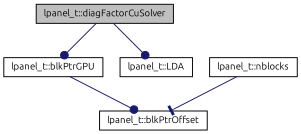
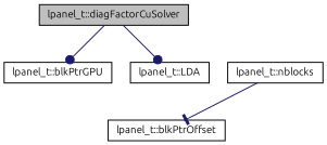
  digraph {
    fontname=Ubuntu
    rankdir=TB
    node [color=black fillcolor=white fontname=Ubuntu fontsize=10 shape=record style=filled]
    edge [arrowhead=dot color=midnightblue fontname=Ubuntu fontsize=10 labelfontname=Helvetica labelfontsize=10 style=solid]
    n1 [fillcolor=grey75 fontcolor=black height=0.2 label="lpanel_t::diagFactorCuSolver" width=0.4]
    n2 [height=0.2 label="lpanel_t::blkPtrGPU" width=0.4]
    n3 [height=0.2 label="lpanel_t::LDA" width=0.4]
    n4 [height=0.2 label="lpanel_t::blkPtrOffset" width=0.4]
    n5 [height=0.2 label="lpanel_t::nblocks" width=0.4]
    n1 -> n2
    n1 -> n3
-   n2 -> n4
    n5 -> n4 [arrowhead=tee]
  }
